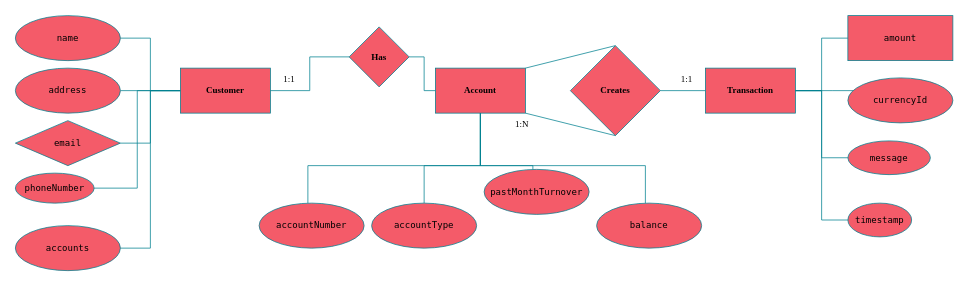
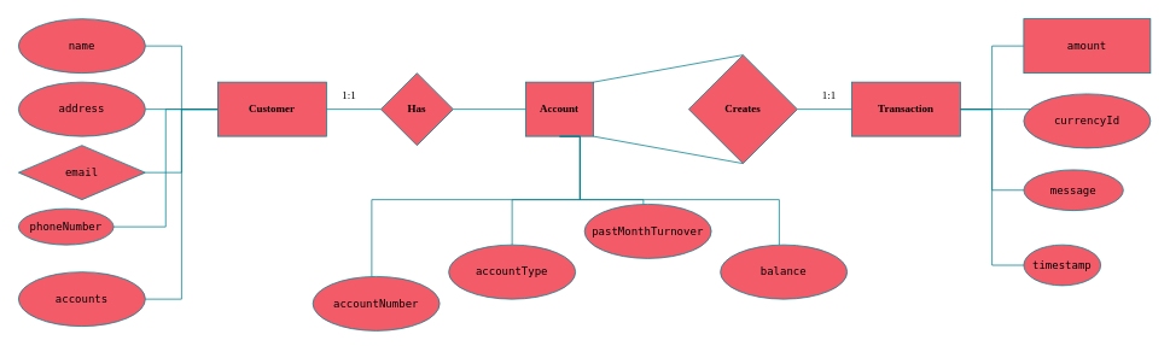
  <mxCell id="0" />
  <mxCell id="1" parent="0" />
  <mxCell id="2" value="Transaction " style="rounded=0;whiteSpace=wrap;html=1;strokeColor=#028090;fontColor=#000000;fillColor=#F45B69;labelBackgroundColor=none;fontFamily=Lucida Console;fontStyle=1" vertex="1" parent="1"><mxGeometry x="940" y="90" width="120" height="60" as="geometry" /></mxCell>
  <mxCell id="3" style="edgeStyle=orthogonalEdgeStyle;shape=connector;rounded=0;orthogonalLoop=1;jettySize=auto;html=1;entryX=1;entryY=0.5;entryDx=0;entryDy=0;strokeColor=#028090;align=center;verticalAlign=middle;fontFamily=Lucida Console;fontSize=12;fontColor=#000000;labelBackgroundColor=none;endArrow=none;endFill=0;fillColor=#F45B69;" edge="1" parent="1" source="4" target="2"><mxGeometry relative="1" as="geometry" /></mxCell>
  <mxCell id="4" value="&lt;pre class=&quot;notranslate&quot;&gt;&lt;code&gt;amount&lt;/code&gt;&lt;/pre&gt;" style="whiteSpace=wrap;html=1;strokeColor=#028090;align=center;verticalAlign=middle;fontFamily=Lucida Console;fontSize=12;fontColor=#000000;labelBackgroundColor=none;fillColor=#F45B69;rounded=0;" vertex="1" parent="1"><mxGeometry x="1130" y="20" width="140" height="60" as="geometry" /></mxCell>
  <mxCell id="5" style="edgeStyle=orthogonalEdgeStyle;shape=connector;rounded=0;orthogonalLoop=1;jettySize=auto;html=1;entryX=1;entryY=0.5;entryDx=0;entryDy=0;strokeColor=#028090;align=center;verticalAlign=middle;fontFamily=Lucida Console;fontSize=12;fontColor=#000000;labelBackgroundColor=none;endArrow=none;endFill=0;fillColor=#F45B69;" edge="1" parent="1" source="6" target="2"><mxGeometry relative="1" as="geometry"><Array as="points"><mxPoint x="1110" y="120" /><mxPoint x="1110" y="120" /></Array></mxGeometry></mxCell>
  <mxCell id="6" value="&lt;pre class=&quot;notranslate&quot;&gt;&lt;code&gt;currencyId&lt;/code&gt;&lt;/pre&gt;" style="ellipse;whiteSpace=wrap;html=1;rounded=0;strokeColor=#028090;align=center;verticalAlign=middle;fontFamily=Lucida Console;fontSize=12;fontColor=#000000;labelBackgroundColor=none;fillColor=#F45B69;" vertex="1" parent="1"><mxGeometry x="1130" y="103" width="140" height="60" as="geometry" /></mxCell>
  <mxCell id="7" style="edgeStyle=orthogonalEdgeStyle;shape=connector;rounded=0;orthogonalLoop=1;jettySize=auto;html=1;entryX=1;entryY=0.5;entryDx=0;entryDy=0;strokeColor=#028090;align=center;verticalAlign=middle;fontFamily=Lucida Console;fontSize=12;fontColor=#000000;labelBackgroundColor=none;endArrow=none;endFill=0;fillColor=#F45B69;" edge="1" parent="1" source="8" target="2"><mxGeometry relative="1" as="geometry" /></mxCell>
  <mxCell id="8" value="&lt;pre class=&quot;notranslate&quot;&gt;&lt;code&gt;message&lt;/code&gt;&lt;/pre&gt;" style="ellipse;whiteSpace=wrap;html=1;rounded=0;strokeColor=#028090;align=center;verticalAlign=middle;fontFamily=Lucida Console;fontSize=12;fontColor=#000000;labelBackgroundColor=none;fillColor=#F45B69;" vertex="1" parent="1"><mxGeometry x="1130" y="187" width="110" height="45" as="geometry" /></mxCell>
  <mxCell id="9" style="edgeStyle=orthogonalEdgeStyle;shape=connector;rounded=0;orthogonalLoop=1;jettySize=auto;html=1;strokeColor=#028090;align=center;verticalAlign=middle;fontFamily=Lucida Console;fontSize=12;fontColor=#000000;labelBackgroundColor=none;endArrow=none;endFill=0;fillColor=#F45B69;entryX=1;entryY=0.5;entryDx=0;entryDy=0;" edge="1" parent="1" source="10" target="2"><mxGeometry relative="1" as="geometry"><mxPoint x="1110" y="210" as="targetPoint" /></mxGeometry></mxCell>
  <mxCell id="10" value="&lt;pre class=&quot;notranslate&quot;&gt;&lt;code&gt;timestamp&lt;/code&gt;&lt;/pre&gt;" style="ellipse;whiteSpace=wrap;html=1;rounded=0;strokeColor=#028090;align=center;verticalAlign=middle;fontFamily=Lucida Console;fontSize=12;fontColor=#000000;labelBackgroundColor=none;fillColor=#F45B69;" vertex="1" parent="1"><mxGeometry x="1130" y="270" width="85" height="45" as="geometry" /></mxCell>
  <mxCell id="11" style="edgeStyle=orthogonalEdgeStyle;shape=connector;rounded=0;orthogonalLoop=1;jettySize=auto;html=1;entryX=1;entryY=0.5;entryDx=0;entryDy=0;strokeColor=#028090;align=center;verticalAlign=middle;fontFamily=Lucida Console;fontSize=12;fontColor=#000000;labelBackgroundColor=none;endArrow=none;endFill=0;fillColor=#F45B69;" edge="1" parent="1" source="17" target="18"><mxGeometry relative="1" as="geometry" /></mxCell>
  <mxCell id="12" style="edgeStyle=orthogonalEdgeStyle;shape=connector;rounded=0;orthogonalLoop=1;jettySize=auto;html=1;entryX=1;entryY=0.5;entryDx=0;entryDy=0;strokeColor=#028090;align=center;verticalAlign=middle;fontFamily=Lucida Console;fontSize=12;fontColor=#000000;labelBackgroundColor=none;endArrow=none;endFill=0;fillColor=#F45B69;" edge="1" parent="1" source="17" target="19"><mxGeometry relative="1" as="geometry"><Array as="points"><mxPoint x="160" y="120" /></Array></mxGeometry></mxCell>
  <mxCell id="13" style="edgeStyle=orthogonalEdgeStyle;shape=connector;rounded=0;orthogonalLoop=1;jettySize=auto;html=1;entryX=1;entryY=0.5;entryDx=0;entryDy=0;strokeColor=#028090;align=center;verticalAlign=middle;fontFamily=Lucida Console;fontSize=12;fontColor=#000000;labelBackgroundColor=none;endArrow=none;endFill=0;fillColor=#F45B69;" edge="1" parent="1" source="17" target="20"><mxGeometry relative="1" as="geometry" /></mxCell>
  <mxCell id="14" style="edgeStyle=orthogonalEdgeStyle;shape=connector;rounded=0;orthogonalLoop=1;jettySize=auto;html=1;entryX=1;entryY=0.5;entryDx=0;entryDy=0;strokeColor=#028090;align=center;verticalAlign=middle;fontFamily=Lucida Console;fontSize=12;fontColor=#000000;labelBackgroundColor=none;endArrow=none;endFill=0;fillColor=#F45B69;" edge="1" parent="1" source="17" target="21"><mxGeometry relative="1" as="geometry" /></mxCell>
  <mxCell id="15" style="edgeStyle=orthogonalEdgeStyle;shape=connector;rounded=0;orthogonalLoop=1;jettySize=auto;html=1;entryX=1;entryY=0.5;entryDx=0;entryDy=0;strokeColor=#028090;align=center;verticalAlign=middle;fontFamily=Lucida Console;fontSize=12;fontColor=#000000;labelBackgroundColor=none;endArrow=none;endFill=0;fillColor=#F45B69;" edge="1" parent="1" source="17" target="22"><mxGeometry relative="1" as="geometry" /></mxCell>
  <mxCell id="16" style="edgeStyle=orthogonalEdgeStyle;shape=connector;rounded=0;orthogonalLoop=1;jettySize=auto;html=1;strokeColor=#028090;align=center;verticalAlign=middle;fontFamily=Lucida Console;fontSize=12;fontColor=#000000;labelBackgroundColor=none;endArrow=none;endFill=0;fillColor=#F45B69;" edge="1" parent="1" source="17" target="33"><mxGeometry relative="1" as="geometry" /></mxCell>
  <mxCell id="17" value="Customer " style="rounded=0;whiteSpace=wrap;html=1;strokeColor=#028090;fontColor=#000000;fillColor=#F45B69;labelBackgroundColor=none;fontFamily=Lucida Console;fontStyle=1" vertex="1" parent="1"><mxGeometry x="240" y="90" width="120" height="60" as="geometry" /></mxCell>
  <mxCell id="18" value="&lt;pre class=&quot;notranslate&quot;&gt;&lt;code&gt;name&lt;/code&gt;&lt;/pre&gt;" style="ellipse;whiteSpace=wrap;html=1;rounded=0;strokeColor=#028090;align=center;verticalAlign=middle;fontFamily=Lucida Console;fontSize=12;fontColor=#000000;labelBackgroundColor=none;fillColor=#F45B69;" vertex="1" parent="1"><mxGeometry x="20" y="20" width="140" height="60" as="geometry" /></mxCell>
  <mxCell id="19" value="&lt;pre class=&quot;notranslate&quot;&gt;&lt;code&gt;address&lt;/code&gt;&lt;/pre&gt;" style="ellipse;whiteSpace=wrap;html=1;rounded=0;strokeColor=#028090;align=center;verticalAlign=middle;fontFamily=Lucida Console;fontSize=12;fontColor=#000000;labelBackgroundColor=none;fillColor=#F45B69;" vertex="1" parent="1"><mxGeometry x="20" y="90" width="140" height="60" as="geometry" /></mxCell>
  <mxCell id="20" value="&lt;pre class=&quot;notranslate&quot;&gt;&lt;code&gt;email&lt;/code&gt;&lt;/pre&gt;" style="rhombus;whiteSpace=wrap;html=1;strokeColor=#028090;align=center;verticalAlign=middle;fontFamily=Lucida Console;fontSize=12;fontColor=#000000;labelBackgroundColor=none;fillColor=#F45B69;" vertex="1" parent="1"><mxGeometry x="20" y="160" width="140" height="60" as="geometry" /></mxCell>
  <mxCell id="21" value="&lt;pre class=&quot;notranslate&quot;&gt;&lt;code&gt;phoneNumber&lt;/code&gt;&lt;/pre&gt;" style="ellipse;whiteSpace=wrap;html=1;rounded=0;strokeColor=#028090;align=center;verticalAlign=middle;fontFamily=Lucida Console;fontSize=12;fontColor=#000000;labelBackgroundColor=none;fillColor=#F45B69;" vertex="1" parent="1"><mxGeometry x="20" y="230" width="105" height="40" as="geometry" /></mxCell>
  <mxCell id="22" value="&lt;pre class=&quot;notranslate&quot;&gt;&lt;code&gt;accounts&lt;/code&gt;&lt;/pre&gt;" style="ellipse;whiteSpace=wrap;html=1;rounded=0;strokeColor=#028090;align=center;verticalAlign=middle;fontFamily=Lucida Console;fontSize=12;fontColor=#000000;labelBackgroundColor=none;fillColor=#F45B69;" vertex="1" parent="1"><mxGeometry x="20" y="300" width="140" height="60" as="geometry" /></mxCell>
  <mxCell id="23" style="edgeStyle=orthogonalEdgeStyle;shape=connector;rounded=0;orthogonalLoop=1;jettySize=auto;html=1;entryX=0.5;entryY=0;entryDx=0;entryDy=0;strokeColor=#028090;align=center;verticalAlign=middle;fontFamily=Lucida Console;fontSize=12;fontColor=#000000;labelBackgroundColor=none;endArrow=none;endFill=0;fillColor=#F45B69;" edge="1" parent="1" source="24" target="27"><mxGeometry relative="1" as="geometry"><Array as="points"><mxPoint x="640" y="220" /><mxPoint x="565" y="220" /></Array></mxGeometry></mxCell>
- <mxCell id="24" value="Account" style="rounded=0;whiteSpace=wrap;html=1;strokeColor=#028090;fontColor=#000000;fillColor=#F45B69;labelBackgroundColor=none;fontFamily=Lucida Console;fontStyle=1" vertex="1" parent="1"><mxGeometry x="580" y="90" width="120" height="60" as="geometry" /></mxCell>
+ <mxCell id="24" value="Account" style="rounded=0;whiteSpace=wrap;html=1;strokeColor=#028090;fontColor=#000000;fillColor=#F45B69;labelBackgroundColor=none;fontFamily=Lucida Console;fontStyle=1" vertex="1" parent="1"><mxGeometry x="580" y="90" width="75" height="60" as="geometry" /></mxCell>
  <mxCell id="25" style="edgeStyle=orthogonalEdgeStyle;shape=connector;rounded=0;orthogonalLoop=1;jettySize=auto;html=1;entryX=0.5;entryY=1;entryDx=0;entryDy=0;strokeColor=#028090;align=center;verticalAlign=middle;fontFamily=Lucida Console;fontSize=12;fontColor=#000000;labelBackgroundColor=none;endArrow=none;endFill=0;fillColor=#F45B69;" edge="1" parent="1" source="26" target="24"><mxGeometry relative="1" as="geometry"><Array as="points"><mxPoint x="410" y="220" /><mxPoint x="640" y="220" /></Array></mxGeometry></mxCell>
- <mxCell id="26" value="&lt;pre class=&quot;notranslate&quot;&gt;&lt;code&gt;accountNumber&lt;/code&gt;&lt;/pre&gt;" style="ellipse;whiteSpace=wrap;html=1;rounded=0;strokeColor=#028090;align=center;verticalAlign=middle;fontFamily=Lucida Console;fontSize=12;fontColor=#000000;labelBackgroundColor=none;fillColor=#F45B69;" vertex="1" parent="1"><mxGeometry x="345" y="270" width="140" height="60" as="geometry" /></mxCell>
+ <mxCell id="26" value="&lt;pre class=&quot;notranslate&quot;&gt;&lt;code&gt;accountNumber&lt;/code&gt;&lt;/pre&gt;" style="ellipse;whiteSpace=wrap;html=1;rounded=0;strokeColor=#028090;align=center;verticalAlign=middle;fontFamily=Lucida Console;fontSize=12;fontColor=#000000;labelBackgroundColor=none;fillColor=#F45B69;" vertex="1" parent="1"><mxGeometry x="345" y="305" width="140" height="60" as="geometry" /></mxCell>
  <mxCell id="27" value="&lt;pre class=&quot;notranslate&quot;&gt;&lt;code&gt;accountType&lt;/code&gt;&lt;/pre&gt;" style="ellipse;whiteSpace=wrap;html=1;rounded=0;strokeColor=#028090;align=center;verticalAlign=middle;fontFamily=Lucida Console;fontSize=12;fontColor=#000000;labelBackgroundColor=none;fillColor=#F45B69;" vertex="1" parent="1"><mxGeometry x="495" y="270" width="140" height="60" as="geometry" /></mxCell>
  <mxCell id="28" style="edgeStyle=orthogonalEdgeStyle;shape=connector;rounded=0;orthogonalLoop=1;jettySize=auto;html=1;entryX=0.5;entryY=1;entryDx=0;entryDy=0;strokeColor=#028090;align=center;verticalAlign=middle;fontFamily=Lucida Console;fontSize=12;fontColor=#000000;labelBackgroundColor=none;endArrow=none;endFill=0;fillColor=#F45B69;" edge="1" parent="1" source="29" target="24"><mxGeometry relative="1" as="geometry"><Array as="points"><mxPoint x="860" y="220" /><mxPoint x="640" y="220" /></Array></mxGeometry></mxCell>
  <mxCell id="29" value="&lt;pre class=&quot;notranslate&quot;&gt;&lt;code&gt;balance&lt;/code&gt;&lt;/pre&gt;" style="ellipse;whiteSpace=wrap;html=1;rounded=0;strokeColor=#028090;align=center;verticalAlign=middle;fontFamily=Lucida Console;fontSize=12;fontColor=#000000;labelBackgroundColor=none;fillColor=#F45B69;" vertex="1" parent="1"><mxGeometry x="795" y="270" width="140" height="60" as="geometry" /></mxCell>
  <mxCell id="30" style="edgeStyle=orthogonalEdgeStyle;shape=connector;rounded=0;orthogonalLoop=1;jettySize=auto;html=1;entryX=0.5;entryY=1;entryDx=0;entryDy=0;strokeColor=#028090;align=center;verticalAlign=middle;fontFamily=Lucida Console;fontSize=12;fontColor=#000000;labelBackgroundColor=none;endArrow=none;endFill=0;fillColor=#F45B69;" edge="1" parent="1" source="31" target="24"><mxGeometry relative="1" as="geometry"><Array as="points"><mxPoint x="710" y="220" /><mxPoint x="640" y="220" /></Array></mxGeometry></mxCell>
  <mxCell id="31" value="&lt;pre class=&quot;notranslate&quot;&gt;&lt;code&gt;pastMonthTurnover&lt;/code&gt;&lt;/pre&gt;" style="ellipse;whiteSpace=wrap;html=1;rounded=0;strokeColor=#028090;align=center;verticalAlign=middle;fontFamily=Lucida Console;fontSize=12;fontColor=#000000;labelBackgroundColor=none;fillColor=#F45B69;" vertex="1" parent="1"><mxGeometry x="645" y="225" width="140" height="60" as="geometry" /></mxCell>
  <mxCell id="32" style="edgeStyle=orthogonalEdgeStyle;shape=connector;rounded=0;orthogonalLoop=1;jettySize=auto;html=1;strokeColor=#028090;align=center;verticalAlign=middle;fontFamily=Lucida Console;fontSize=12;fontColor=#000000;labelBackgroundColor=none;endArrow=none;endFill=0;fillColor=#F45B69;" edge="1" parent="1" source="33" target="24"><mxGeometry relative="1" as="geometry" /></mxCell>
- <mxCell id="33" value="Has" style="rhombus;whiteSpace=wrap;html=1;rounded=0;strokeColor=#028090;align=center;verticalAlign=middle;fontFamily=Lucida Console;fontSize=12;fontColor=#000000;labelBackgroundColor=none;fillColor=#F45B69;fontStyle=1" vertex="1" parent="1"><mxGeometry x="465" y="35" width="80" height="80" as="geometry" /></mxCell>
+ <mxCell id="33" value="Has" style="rhombus;whiteSpace=wrap;html=1;rounded=0;strokeColor=#028090;align=center;verticalAlign=middle;fontFamily=Lucida Console;fontSize=12;fontColor=#000000;labelBackgroundColor=none;fillColor=#F45B69;fontStyle=1" vertex="1" parent="1"><mxGeometry x="420" y="80" width="80" height="80" as="geometry" /></mxCell>
  <mxCell id="34" value="1:1" style="text;html=1;align=center;verticalAlign=middle;resizable=0;points=[];autosize=1;strokeColor=none;fillColor=none;fontFamily=Lucida Console;fontSize=12;fontColor=#000000;labelBackgroundColor=none;" vertex="1" parent="1"><mxGeometry x="360" y="90" width="50" height="30" as="geometry" /></mxCell>
  <mxCell id="35" style="shape=connector;rounded=0;orthogonalLoop=1;jettySize=auto;html=1;entryX=1;entryY=1;entryDx=0;entryDy=0;strokeColor=#028090;align=center;verticalAlign=middle;fontFamily=Lucida Console;fontSize=12;fontColor=#000000;labelBackgroundColor=none;endArrow=none;endFill=0;fillColor=#F45B69;exitX=0.5;exitY=1;exitDx=0;exitDy=0;" edge="1" parent="1" source="37" target="24"><mxGeometry relative="1" as="geometry" /></mxCell>
  <mxCell id="36" style="edgeStyle=orthogonalEdgeStyle;shape=connector;rounded=0;orthogonalLoop=1;jettySize=auto;html=1;entryX=0;entryY=0.5;entryDx=0;entryDy=0;strokeColor=#028090;align=center;verticalAlign=middle;fontFamily=Lucida Console;fontSize=12;fontColor=#000000;labelBackgroundColor=none;endArrow=none;endFill=0;fillColor=#F45B69;" edge="1" parent="1" source="37" target="2"><mxGeometry relative="1" as="geometry" /></mxCell>
  <mxCell id="37" value="Creates" style="rhombus;whiteSpace=wrap;html=1;rounded=0;strokeColor=#028090;align=center;verticalAlign=middle;fontFamily=Lucida Console;fontSize=12;fontColor=#000000;labelBackgroundColor=none;fillColor=#F45B69;fontStyle=1" vertex="1" parent="1"><mxGeometry x="760" y="60" width="120" height="120" as="geometry" /></mxCell>
  <mxCell id="38" style="shape=connector;rounded=0;orthogonalLoop=1;jettySize=auto;html=1;entryX=1;entryY=0;entryDx=0;entryDy=0;strokeColor=#028090;align=center;verticalAlign=middle;fontFamily=Lucida Console;fontSize=12;fontColor=#000000;labelBackgroundColor=none;endArrow=none;endFill=0;fillColor=#F45B69;exitX=0.5;exitY=0;exitDx=0;exitDy=0;" edge="1" parent="1" source="37" target="24"><mxGeometry relative="1" as="geometry" /></mxCell>
- <mxCell id="39" value="1:N" style="text;html=1;align=center;verticalAlign=middle;resizable=0;points=[];autosize=1;strokeColor=none;fillColor=none;fontFamily=Lucida Console;fontSize=12;fontColor=#000000;labelBackgroundColor=none;" vertex="1" parent="1"><mxGeometry x="670" y="150" width="50" height="30" as="geometry" /></mxCell>
  <mxCell id="40" value="1:1" style="text;html=1;align=center;verticalAlign=middle;resizable=0;points=[];autosize=1;strokeColor=none;fillColor=none;fontFamily=Lucida Console;fontSize=12;fontColor=#000000;labelBackgroundColor=none;" vertex="1" parent="1"><mxGeometry x="890" y="90" width="50" height="30" as="geometry" /></mxCell>
